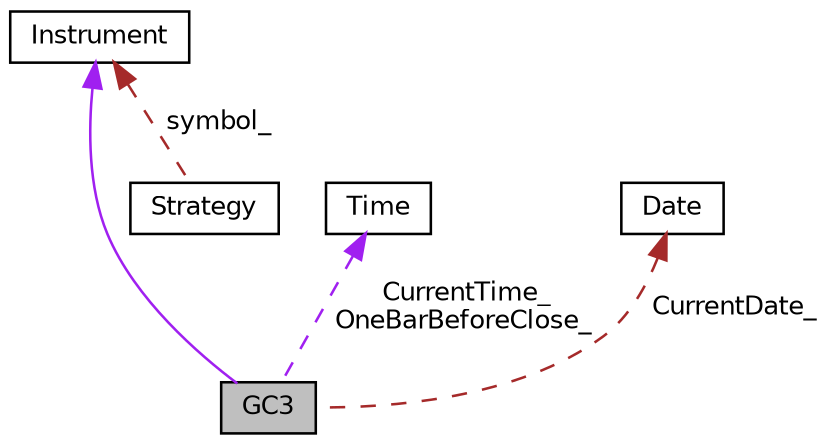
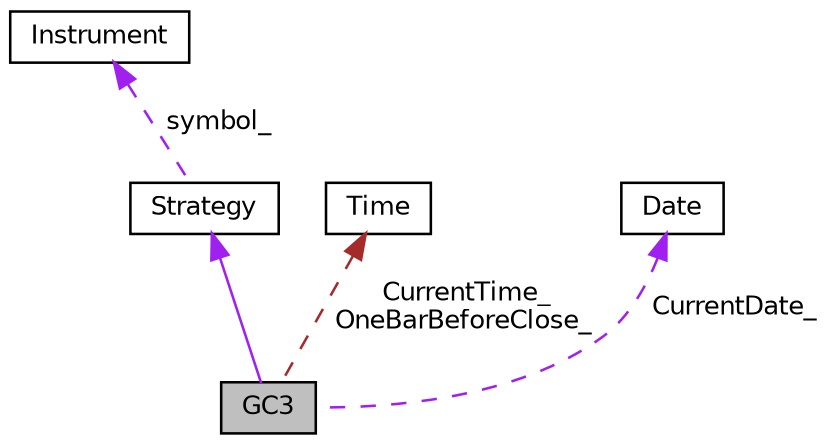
  digraph {
    node [color=black fillcolor=white fontname=Helvetica fontsize=10 shape=record style=filled]
    edge [color=purple dir=back fontname=Helvetica fontsize=10 labelfontname=Helvetica labelfontsize=10 style=dashed]
    n1 [fillcolor=grey75 fontcolor=black height=0.2 label=GC3 width=0.4]
    n2 [height=0.2 label=Strategy width=0.4]
    n3 [height=0.2 label=Instrument width=0.4]
    n4 [height=0.2 label=Time width=0.4]
    n5 [height=0.2 label=Date width=0.4]
-   n3 -> n1 [style=solid]
-   n3 -> n2 [color=brown label=" symbol_"]
-   n4 -> n1 [label=" CurrentTime_\nOneBarBeforeClose_"]
-   n5 -> n1 [color=brown label=" CurrentDate_"]
+   n2 -> n1 [style=solid]
+   n3 -> n2 [label=" symbol_"]
+   n4 -> n1 [color=brown label=" CurrentTime_\nOneBarBeforeClose_"]
+   n5 -> n1 [label=" CurrentDate_"]
  }
